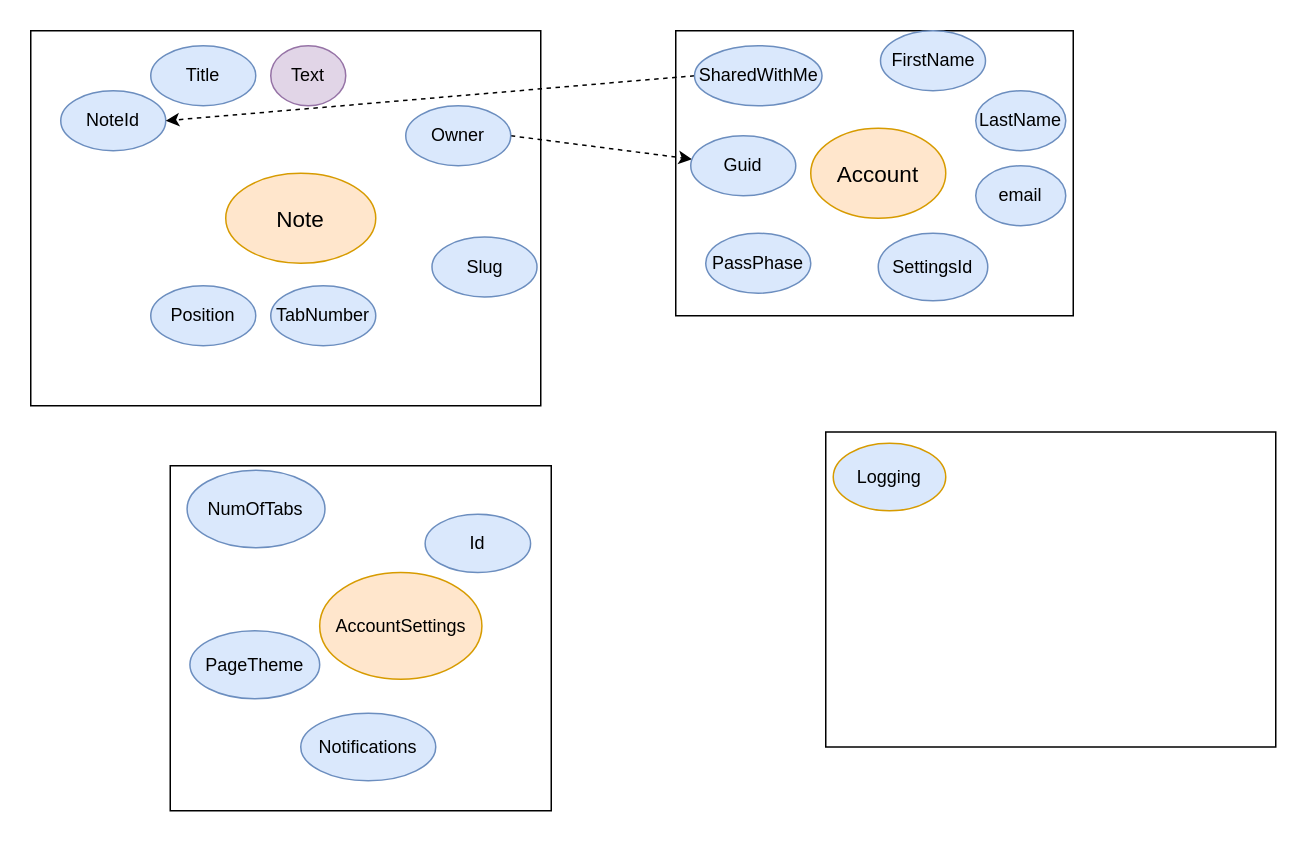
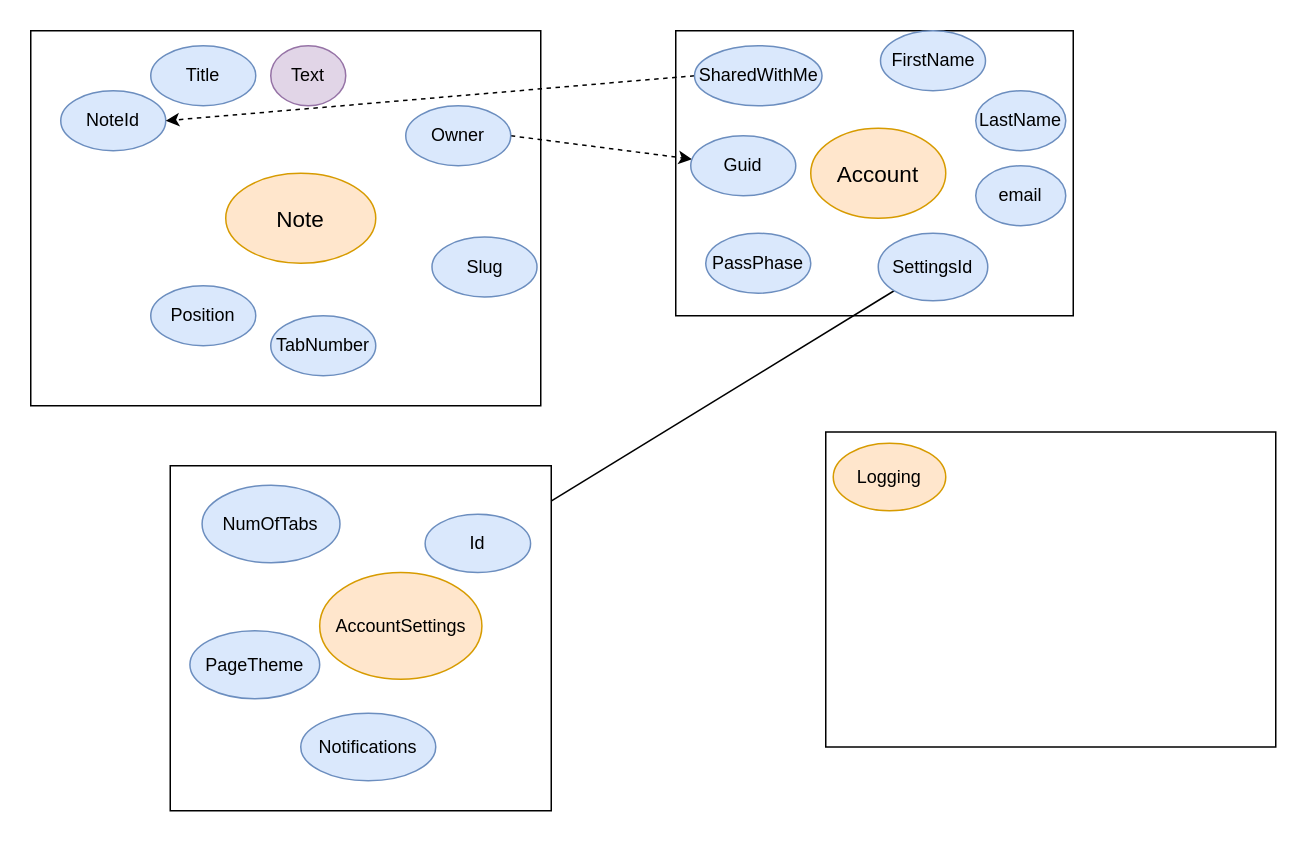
  <mxCell id="0" />
  <mxCell id="1" parent="0" />
  <mxCell id="2" value="" style="rounded=0;whiteSpace=wrap;html=1;strokeWidth=1;fontSize=15;" vertex="1" parent="1"><mxGeometry x="450" y="20" width="265" height="190" as="geometry" /></mxCell>
  <mxCell id="3" value="" style="rounded=0;whiteSpace=wrap;html=1;" vertex="1" parent="1"><mxGeometry x="20" y="20" width="340" height="250" as="geometry" /></mxCell>
  <mxCell id="4" value="NoteId" style="ellipse;whiteSpace=wrap;html=1;fillColor=#dae8fc;strokeColor=#6c8ebf;" vertex="1" parent="1"><mxGeometry x="40" y="60" width="70" height="40" as="geometry" /></mxCell>
  <mxCell id="5" value="Title" style="ellipse;whiteSpace=wrap;html=1;fillColor=#dae8fc;strokeColor=#6c8ebf;" vertex="1" parent="1"><mxGeometry x="100" y="30" width="70" height="40" as="geometry" /></mxCell>
  <mxCell id="6" value="Text" style="ellipse;whiteSpace=wrap;html=1;fillColor=#e1d5e7;strokeColor=#9673a6;" vertex="1" parent="1"><mxGeometry x="180" y="30" width="50" height="40" as="geometry" /></mxCell>
  <mxCell id="7" style="rounded=0;orthogonalLoop=1;jettySize=auto;html=1;exitX=1;exitY=0.5;exitDx=0;exitDy=0;fontSize=12;dashed=1;" edge="1" parent="1" source="8" target="17"><mxGeometry relative="1" as="geometry" /></mxCell>
  <mxCell id="8" value="Owner" style="ellipse;whiteSpace=wrap;html=1;fillColor=#dae8fc;strokeColor=#6c8ebf;" vertex="1" parent="1"><mxGeometry x="270" y="70" width="70" height="40" as="geometry" /></mxCell>
  <mxCell id="9" style="edgeStyle=none;rounded=0;orthogonalLoop=1;jettySize=auto;html=1;exitX=0;exitY=0.5;exitDx=0;exitDy=0;entryX=1;entryY=0.5;entryDx=0;entryDy=0;fontSize=12;dashed=1;" edge="1" parent="1" source="10" target="4"><mxGeometry relative="1" as="geometry" /></mxCell>
  <mxCell id="10" value="SharedWithMe" style="ellipse;whiteSpace=wrap;html=1;fillColor=#dae8fc;strokeColor=#6c8ebf;" vertex="1" parent="1"><mxGeometry x="462.5" y="30" width="85" height="40" as="geometry" /></mxCell>
  <mxCell id="11" value="Slug" style="ellipse;whiteSpace=wrap;html=1;fillColor=#dae8fc;strokeColor=#6c8ebf;" vertex="1" parent="1"><mxGeometry x="287.5" y="157.5" width="70" height="40" as="geometry" /></mxCell>
- <mxCell id="12" value="TabNumber" style="ellipse;whiteSpace=wrap;html=1;fillColor=#dae8fc;strokeColor=#6c8ebf;" vertex="1" parent="1"><mxGeometry x="180" y="190" width="70" height="40" as="geometry" /></mxCell>
+ <mxCell id="12" value="TabNumber" style="ellipse;whiteSpace=wrap;html=1;fillColor=#dae8fc;strokeColor=#6c8ebf;" vertex="1" parent="1"><mxGeometry x="180" y="210" width="70" height="40" as="geometry" /></mxCell>
  <mxCell id="13" value="Position" style="ellipse;whiteSpace=wrap;html=1;fillColor=#dae8fc;strokeColor=#6c8ebf;" vertex="1" parent="1"><mxGeometry x="100" y="190" width="70" height="40" as="geometry" /></mxCell>
  <mxCell id="14" value="Account" style="ellipse;whiteSpace=wrap;html=1;strokeWidth=1;fontSize=15;fillColor=#ffe6cc;strokeColor=#d79b00;" vertex="1" parent="1"><mxGeometry x="540" y="85" width="90" height="60" as="geometry" /></mxCell>
  <mxCell id="15" value="FirstName" style="ellipse;whiteSpace=wrap;html=1;fillColor=#dae8fc;strokeColor=#6c8ebf;" vertex="1" parent="1"><mxGeometry x="586.5" y="20" width="70" height="40" as="geometry" /></mxCell>
  <mxCell id="16" value="LastName" style="ellipse;whiteSpace=wrap;html=1;fillColor=#dae8fc;strokeColor=#6c8ebf;" vertex="1" parent="1"><mxGeometry x="650" y="60" width="60" height="40" as="geometry" /></mxCell>
  <mxCell id="17" value="Guid" style="ellipse;whiteSpace=wrap;html=1;fillColor=#dae8fc;strokeColor=#6c8ebf;" vertex="1" parent="1"><mxGeometry x="460" y="90" width="70" height="40" as="geometry" /></mxCell>
  <mxCell id="18" value="PassPhase" style="ellipse;whiteSpace=wrap;html=1;fillColor=#dae8fc;strokeColor=#6c8ebf;" vertex="1" parent="1"><mxGeometry x="470" y="155" width="70" height="40" as="geometry" /></mxCell>
  <mxCell id="19" value="Note" style="ellipse;whiteSpace=wrap;html=1;strokeWidth=1;fontSize=15;fillColor=#ffe6cc;strokeColor=#d79b00;" vertex="1" parent="1"><mxGeometry x="150" y="115" width="100" height="60" as="geometry" /></mxCell>
+ <mxCell id="20" style="edgeStyle=none;rounded=0;orthogonalLoop=1;jettySize=auto;html=1;exitX=0;exitY=1;exitDx=0;exitDy=0;entryX=1;entryY=0;entryDx=0;entryDy=0;fontSize=12;" edge="1" parent="1" source="21" target="29"><mxGeometry relative="1" as="geometry" /></mxCell>
  <mxCell id="21" value="SettingsId" style="ellipse;whiteSpace=wrap;html=1;strokeWidth=1;fontSize=12;fillColor=#dae8fc;strokeColor=#6c8ebf;" vertex="1" parent="1"><mxGeometry x="585" y="155" width="73" height="45" as="geometry" /></mxCell>
  <mxCell id="22" value="email" style="ellipse;whiteSpace=wrap;html=1;fillColor=#dae8fc;strokeColor=#6c8ebf;" vertex="1" parent="1"><mxGeometry x="650" y="110" width="60" height="40" as="geometry" /></mxCell>
  <mxCell id="23" value="" style="rounded=0;whiteSpace=wrap;html=1;strokeWidth=1;fontSize=12;" vertex="1" parent="1"><mxGeometry x="550" y="287.5" width="300" height="210" as="geometry" /></mxCell>
- <mxCell id="24" value="Logging" style="ellipse;whiteSpace=wrap;html=1;strokeWidth=1;fontSize=12;fillColor=#dae8fc;strokeColor=#d79b00;" vertex="1" parent="1"><mxGeometry x="555" y="295" width="75" height="45" as="geometry" /></mxCell>
+ <mxCell id="24" value="Logging" style="ellipse;whiteSpace=wrap;html=1;strokeWidth=1;fontSize=12;fillColor=#ffe6cc;strokeColor=#d79b00;" vertex="1" parent="1"><mxGeometry x="555" y="295" width="75" height="45" as="geometry" /></mxCell>
  <mxCell id="25" value="" style="rounded=0;whiteSpace=wrap;html=1;strokeWidth=1;fontSize=15;" vertex="1" parent="1"><mxGeometry x="113" y="310" width="254" height="230" as="geometry" /></mxCell>
  <mxCell id="26" value="AccountSettings" style="ellipse;whiteSpace=wrap;html=1;strokeWidth=1;fontSize=12;fillColor=#ffe6cc;strokeColor=#d79b00;" vertex="1" parent="1"><mxGeometry x="212.63" y="381.176" width="108.148" height="71.176" as="geometry" /></mxCell>
- <mxCell id="27" value="NumOfTabs" style="ellipse;whiteSpace=wrap;html=1;strokeWidth=1;fontSize=12;fillColor=#dae8fc;strokeColor=#6c8ebf;" vertex="1" parent="1"><mxGeometry x="124.222" y="312.941" width="91.926" height="51.765" as="geometry" /></mxCell>
+ <mxCell id="27" value="NumOfTabs" style="ellipse;whiteSpace=wrap;html=1;strokeWidth=1;fontSize=12;fillColor=#dae8fc;strokeColor=#6c8ebf;" vertex="1" parent="1"><mxGeometry x="134.222" y="322.941" width="91.926" height="51.765" as="geometry" /></mxCell>
  <mxCell id="28" value="PageTheme" style="ellipse;whiteSpace=wrap;html=1;strokeWidth=1;fontSize=12;fillColor=#dae8fc;strokeColor=#6c8ebf;" vertex="1" parent="1"><mxGeometry x="126.111" y="420" width="86.519" height="45.294" as="geometry" /></mxCell>
  <mxCell id="29" value="Id" style="ellipse;whiteSpace=wrap;html=1;strokeWidth=1;fontSize=12;fillColor=#dae8fc;strokeColor=#6c8ebf;" vertex="1" parent="1"><mxGeometry x="282.926" y="342.353" width="70.296" height="38.824" as="geometry" /></mxCell>
  <mxCell id="30" value="Notifications" style="ellipse;whiteSpace=wrap;html=1;strokeWidth=1;fontSize=12;fillColor=#dae8fc;strokeColor=#6c8ebf;" vertex="1" parent="1"><mxGeometry x="200" y="475" width="90" height="45" as="geometry" /></mxCell>
